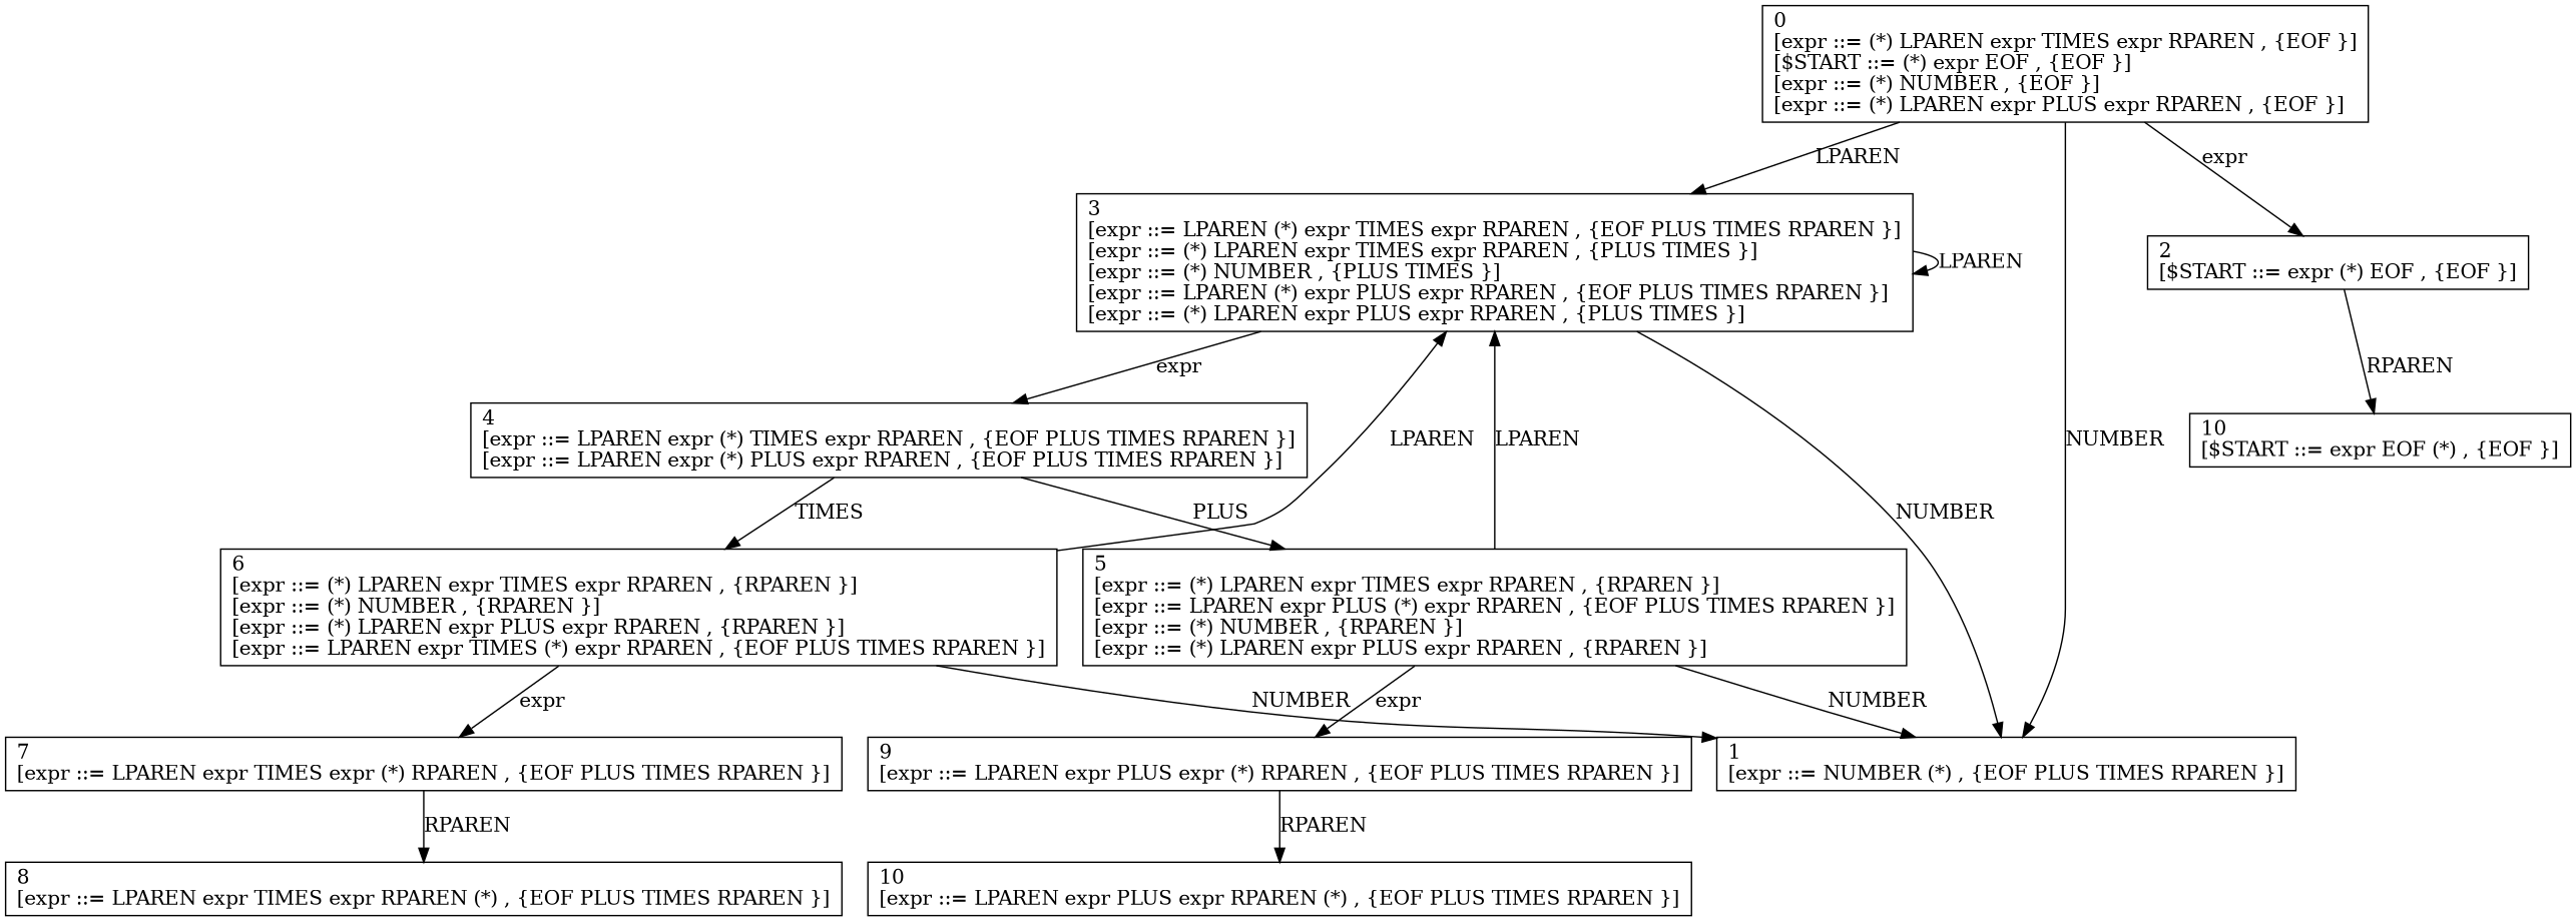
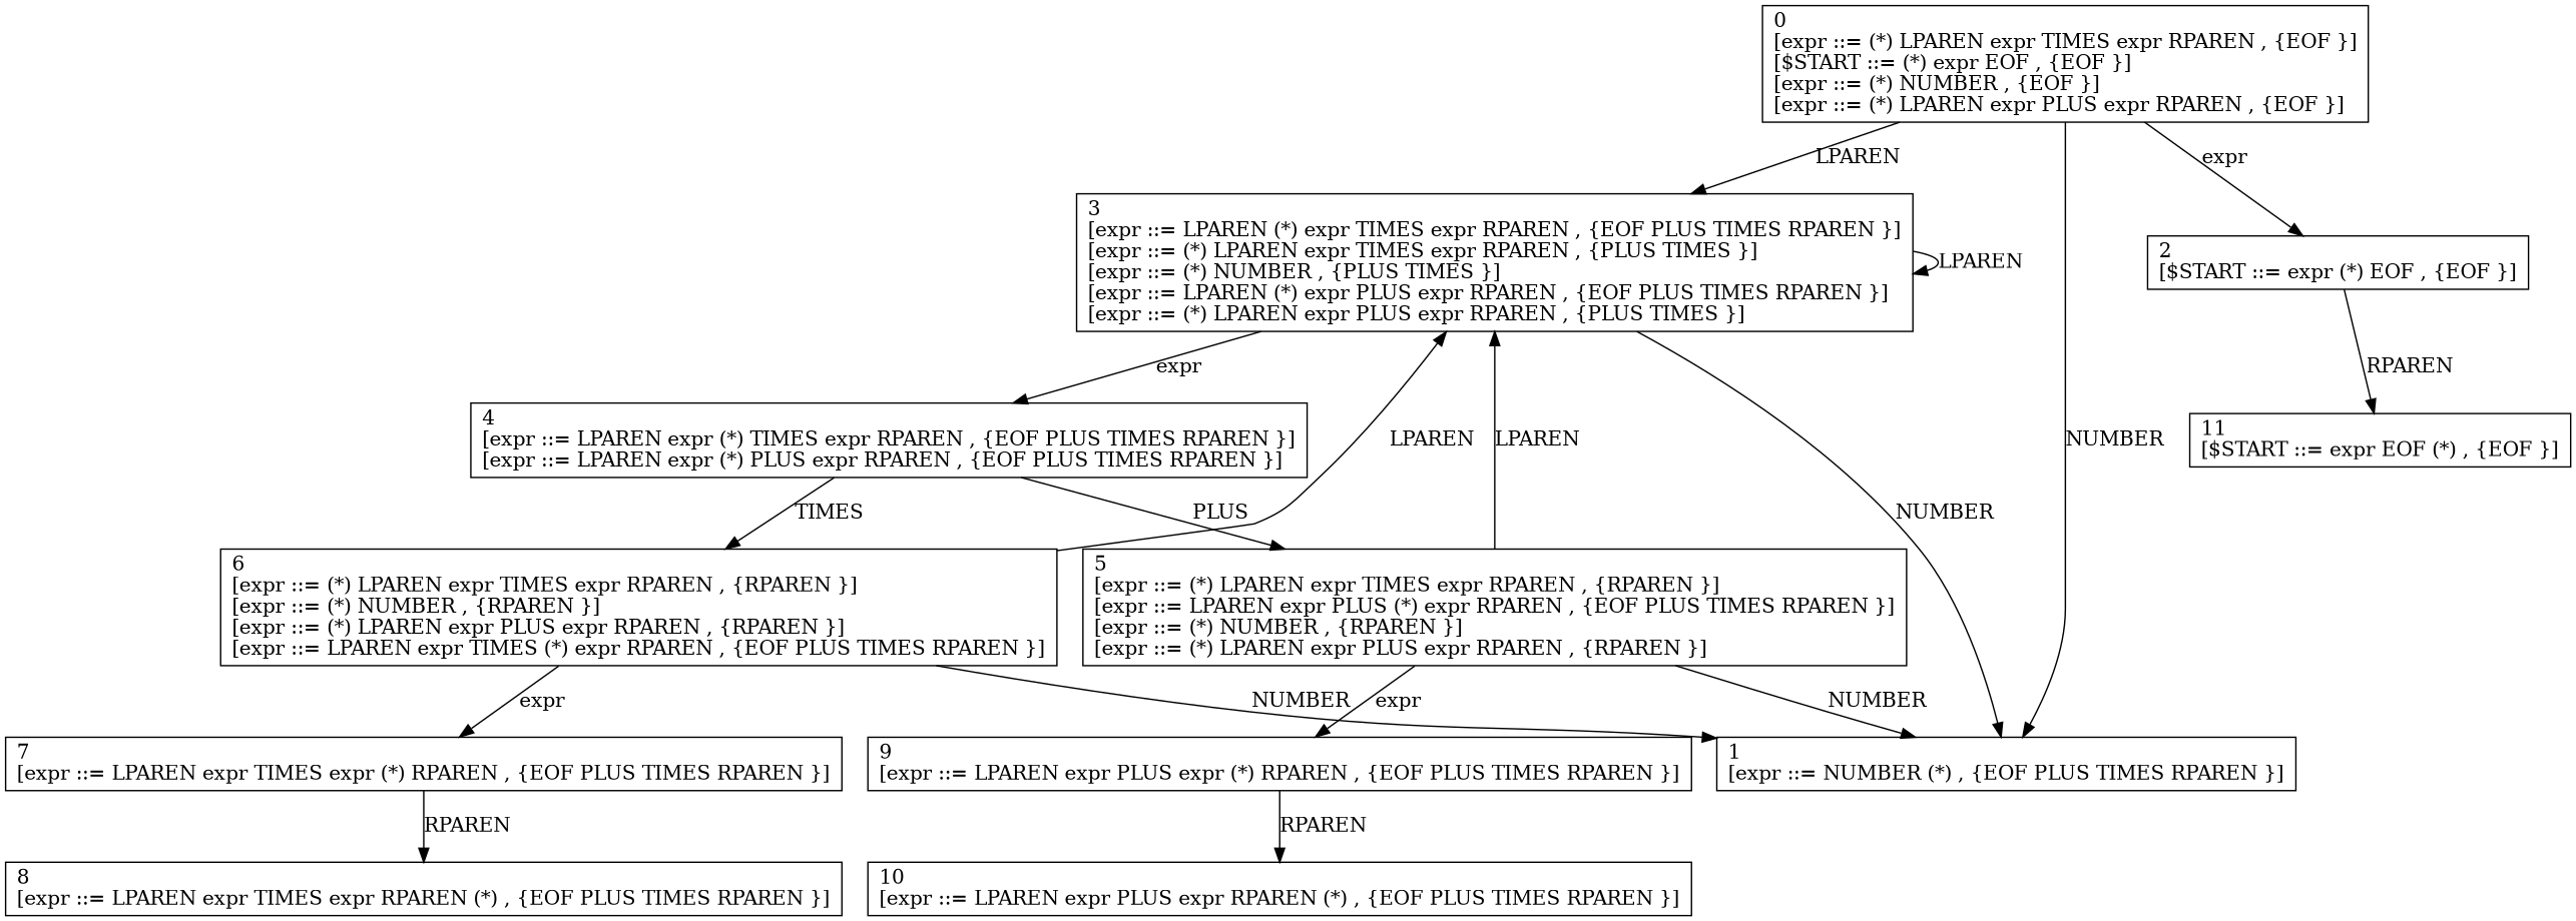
  digraph {
    splines=true
    node [shape=rect]
    n1 [label="0\l[expr ::= (*) LPAREN expr TIMES expr RPAREN , {EOF }]\l[$START ::= (*) expr EOF , {EOF }]\l[expr ::= (*) NUMBER , {EOF }]\l[expr ::= (*) LPAREN expr PLUS expr RPAREN , {EOF }]\l"]
    n2 [label="3\l[expr ::= LPAREN (*) expr TIMES expr RPAREN , {EOF PLUS TIMES RPAREN }]\l[expr ::= (*) LPAREN expr TIMES expr RPAREN , {PLUS TIMES }]\l[expr ::= (*) NUMBER , {PLUS TIMES }]\l[expr ::= LPAREN (*) expr PLUS expr RPAREN , {EOF PLUS TIMES RPAREN }]\l[expr ::= (*) LPAREN expr PLUS expr RPAREN , {PLUS TIMES }]\l"]
    n3 [label="2\l[$START ::= expr (*) EOF , {EOF }]\l"]
    n4 [label="1\l[expr ::= NUMBER (*) , {EOF PLUS TIMES RPAREN }]\l"]
    n5 [label="4\l[expr ::= LPAREN expr (*) TIMES expr RPAREN , {EOF PLUS TIMES RPAREN }]\l[expr ::= LPAREN expr (*) PLUS expr RPAREN , {EOF PLUS TIMES RPAREN }]\l"]
-   n6 [label="10\l[$START ::= expr EOF (*) , {EOF }]\l"]
+   n6 [label="11\l[$START ::= expr EOF (*) , {EOF }]\l"]
    n7 [label="6\l[expr ::= (*) LPAREN expr TIMES expr RPAREN , {RPAREN }]\l[expr ::= (*) NUMBER , {RPAREN }]\l[expr ::= (*) LPAREN expr PLUS expr RPAREN , {RPAREN }]\l[expr ::= LPAREN expr TIMES (*) expr RPAREN , {EOF PLUS TIMES RPAREN }]\l"]
    n8 [label="5\l[expr ::= (*) LPAREN expr TIMES expr RPAREN , {RPAREN }]\l[expr ::= LPAREN expr PLUS (*) expr RPAREN , {EOF PLUS TIMES RPAREN }]\l[expr ::= (*) NUMBER , {RPAREN }]\l[expr ::= (*) LPAREN expr PLUS expr RPAREN , {RPAREN }]\l"]
    n9 [label="7\l[expr ::= LPAREN expr TIMES expr (*) RPAREN , {EOF PLUS TIMES RPAREN }]\l"]
    n10 [label="9\l[expr ::= LPAREN expr PLUS expr (*) RPAREN , {EOF PLUS TIMES RPAREN }]\l"]
    n11 [label="8\l[expr ::= LPAREN expr TIMES expr RPAREN (*) , {EOF PLUS TIMES RPAREN }]\l"]
    n12 [label="10\l[expr ::= LPAREN expr PLUS expr RPAREN (*) , {EOF PLUS TIMES RPAREN }]\l"]
    n1 -> n2 [label=LPAREN]
    n1 -> n3 [label=expr]
    n1 -> n4 [label=NUMBER]
    n2 -> n2 [label=LPAREN]
    n2 -> n4 [label=NUMBER]
    n2 -> n5 [label=expr]
    n3 -> n6 [label=RPAREN]
    n5 -> n7 [label=TIMES]
    n5 -> n8 [label=PLUS]
    n7 -> n2 [label=LPAREN]
    n7 -> n4 [label=NUMBER]
    n7 -> n9 [label=expr]
    n8 -> n2 [label=LPAREN]
    n8 -> n4 [label=NUMBER]
    n8 -> n10 [label=expr]
    n9 -> n11 [label=RPAREN]
    n10 -> n12 [label=RPAREN]
  }
